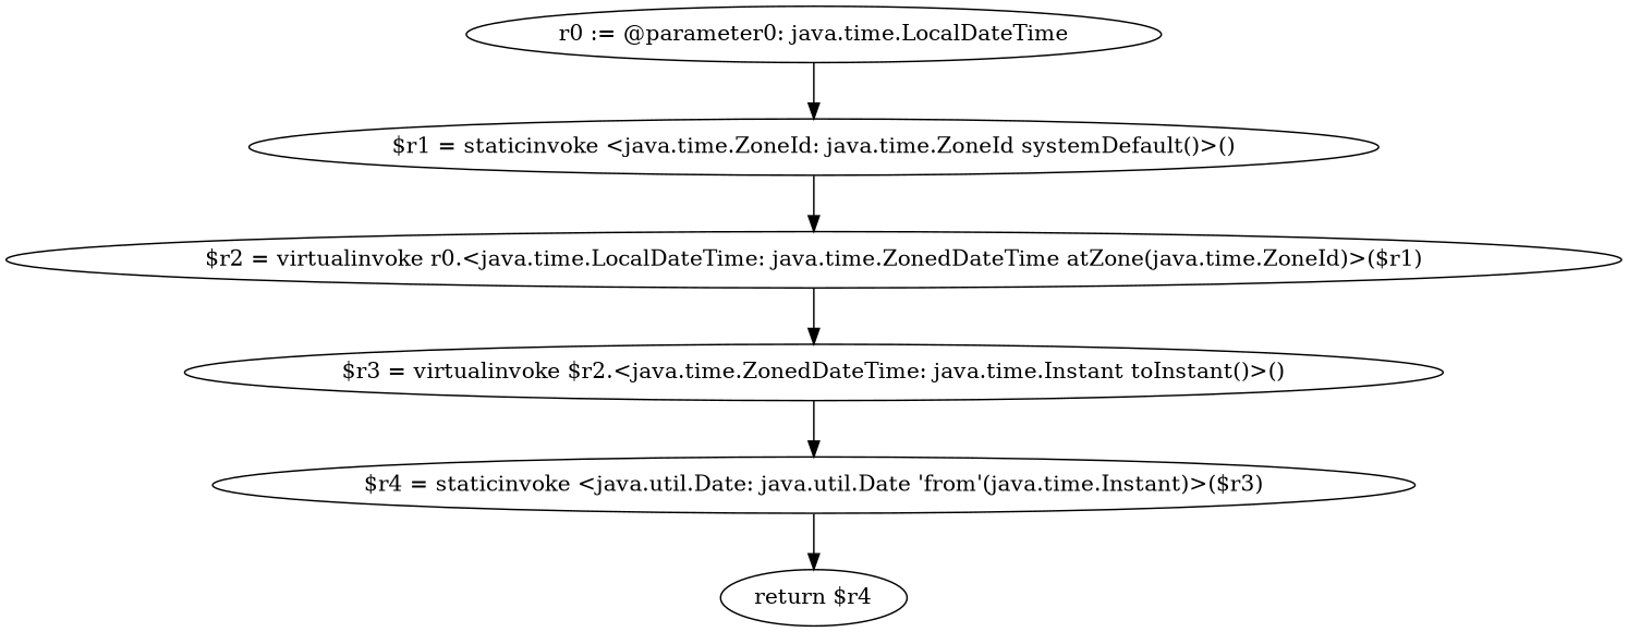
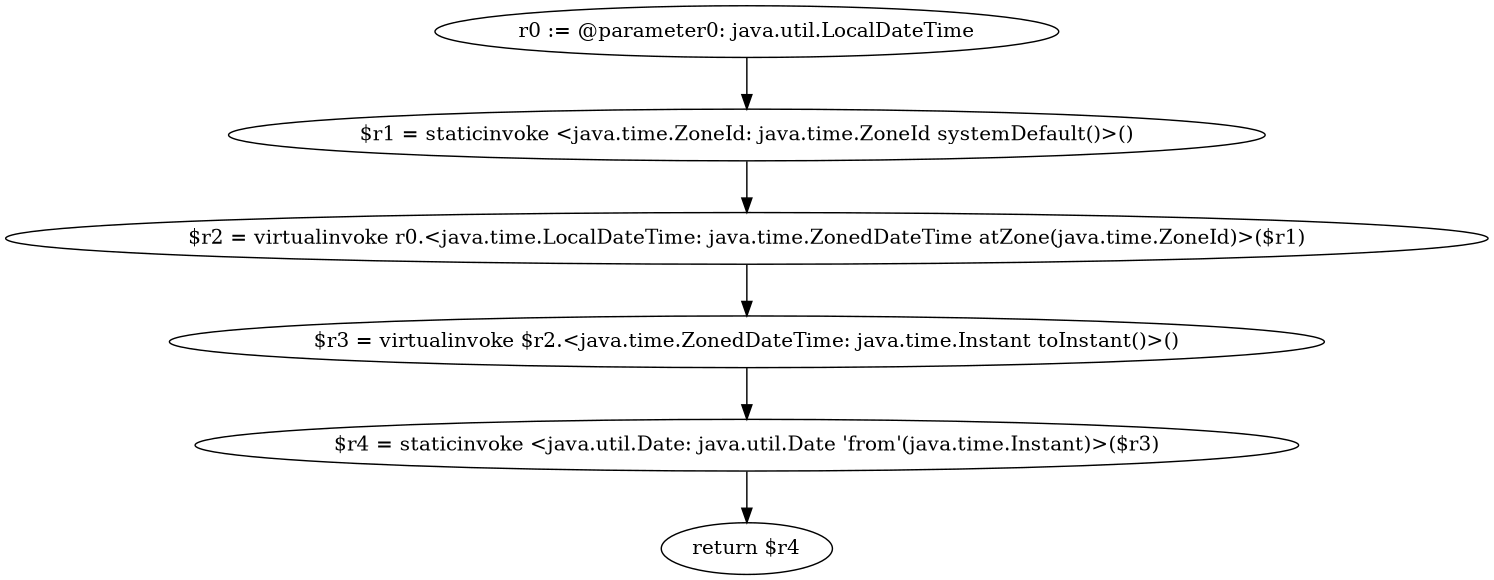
  digraph {
-   "r0 := @parameter0: java.time.LocalDateTime"
+   "r0 := @parameter0: java.time.LocalDateTime" [label="r0 := @parameter0: java.util.LocalDateTime"]
    "$r1 = staticinvoke <java.time.ZoneId: java.time.ZoneId systemDefault()>()"
    "$r2 = virtualinvoke r0.<java.time.LocalDateTime: java.time.ZonedDateTime atZone(java.time.ZoneId)>($r1)"
    "$r3 = virtualinvoke $r2.<java.time.ZonedDateTime: java.time.Instant toInstant()>()"
    "$r4 = staticinvoke <java.util.Date: java.util.Date 'from'(java.time.Instant)>($r3)"
    "return $r4"
    "r0 := @parameter0: java.time.LocalDateTime" -> "$r1 = staticinvoke <java.time.ZoneId: java.time.ZoneId systemDefault()>()"
    "$r1 = staticinvoke <java.time.ZoneId: java.time.ZoneId systemDefault()>()" -> "$r2 = virtualinvoke r0.<java.time.LocalDateTime: java.time.ZonedDateTime atZone(java.time.ZoneId)>($r1)"
    "$r2 = virtualinvoke r0.<java.time.LocalDateTime: java.time.ZonedDateTime atZone(java.time.ZoneId)>($r1)" -> "$r3 = virtualinvoke $r2.<java.time.ZonedDateTime: java.time.Instant toInstant()>()"
    "$r3 = virtualinvoke $r2.<java.time.ZonedDateTime: java.time.Instant toInstant()>()" -> "$r4 = staticinvoke <java.util.Date: java.util.Date 'from'(java.time.Instant)>($r3)"
    "$r4 = staticinvoke <java.util.Date: java.util.Date 'from'(java.time.Instant)>($r3)" -> "return $r4"
  }
